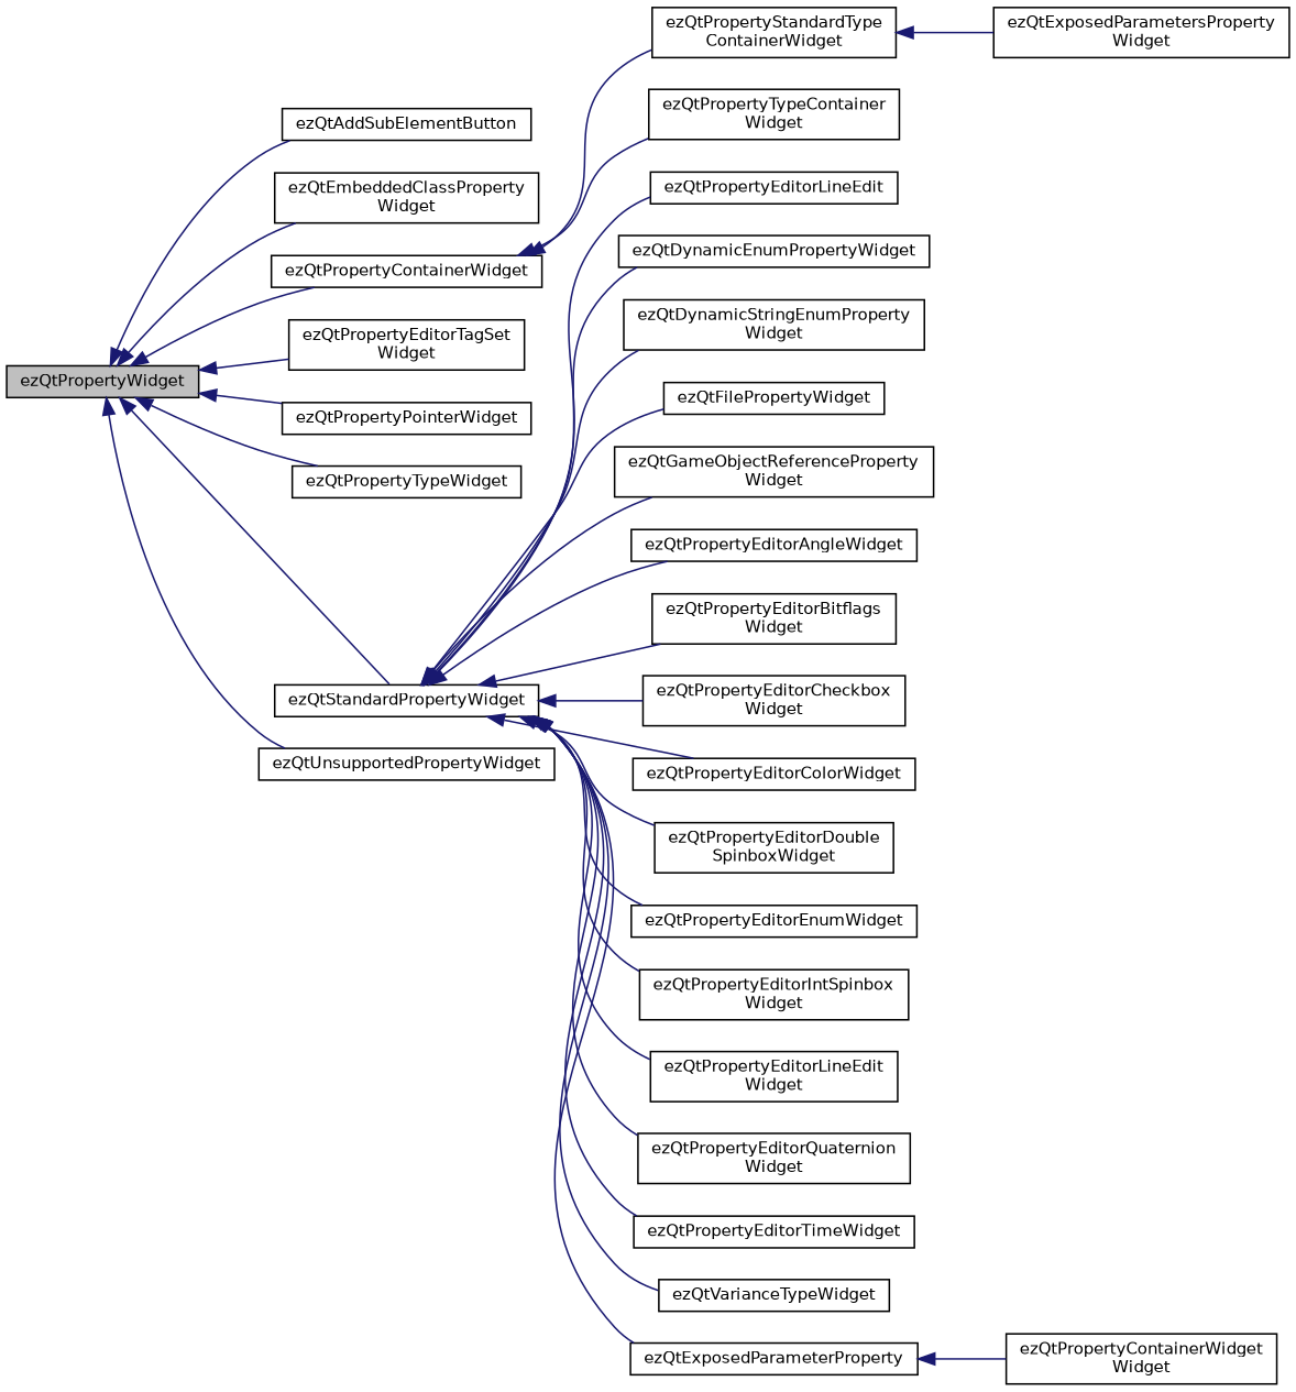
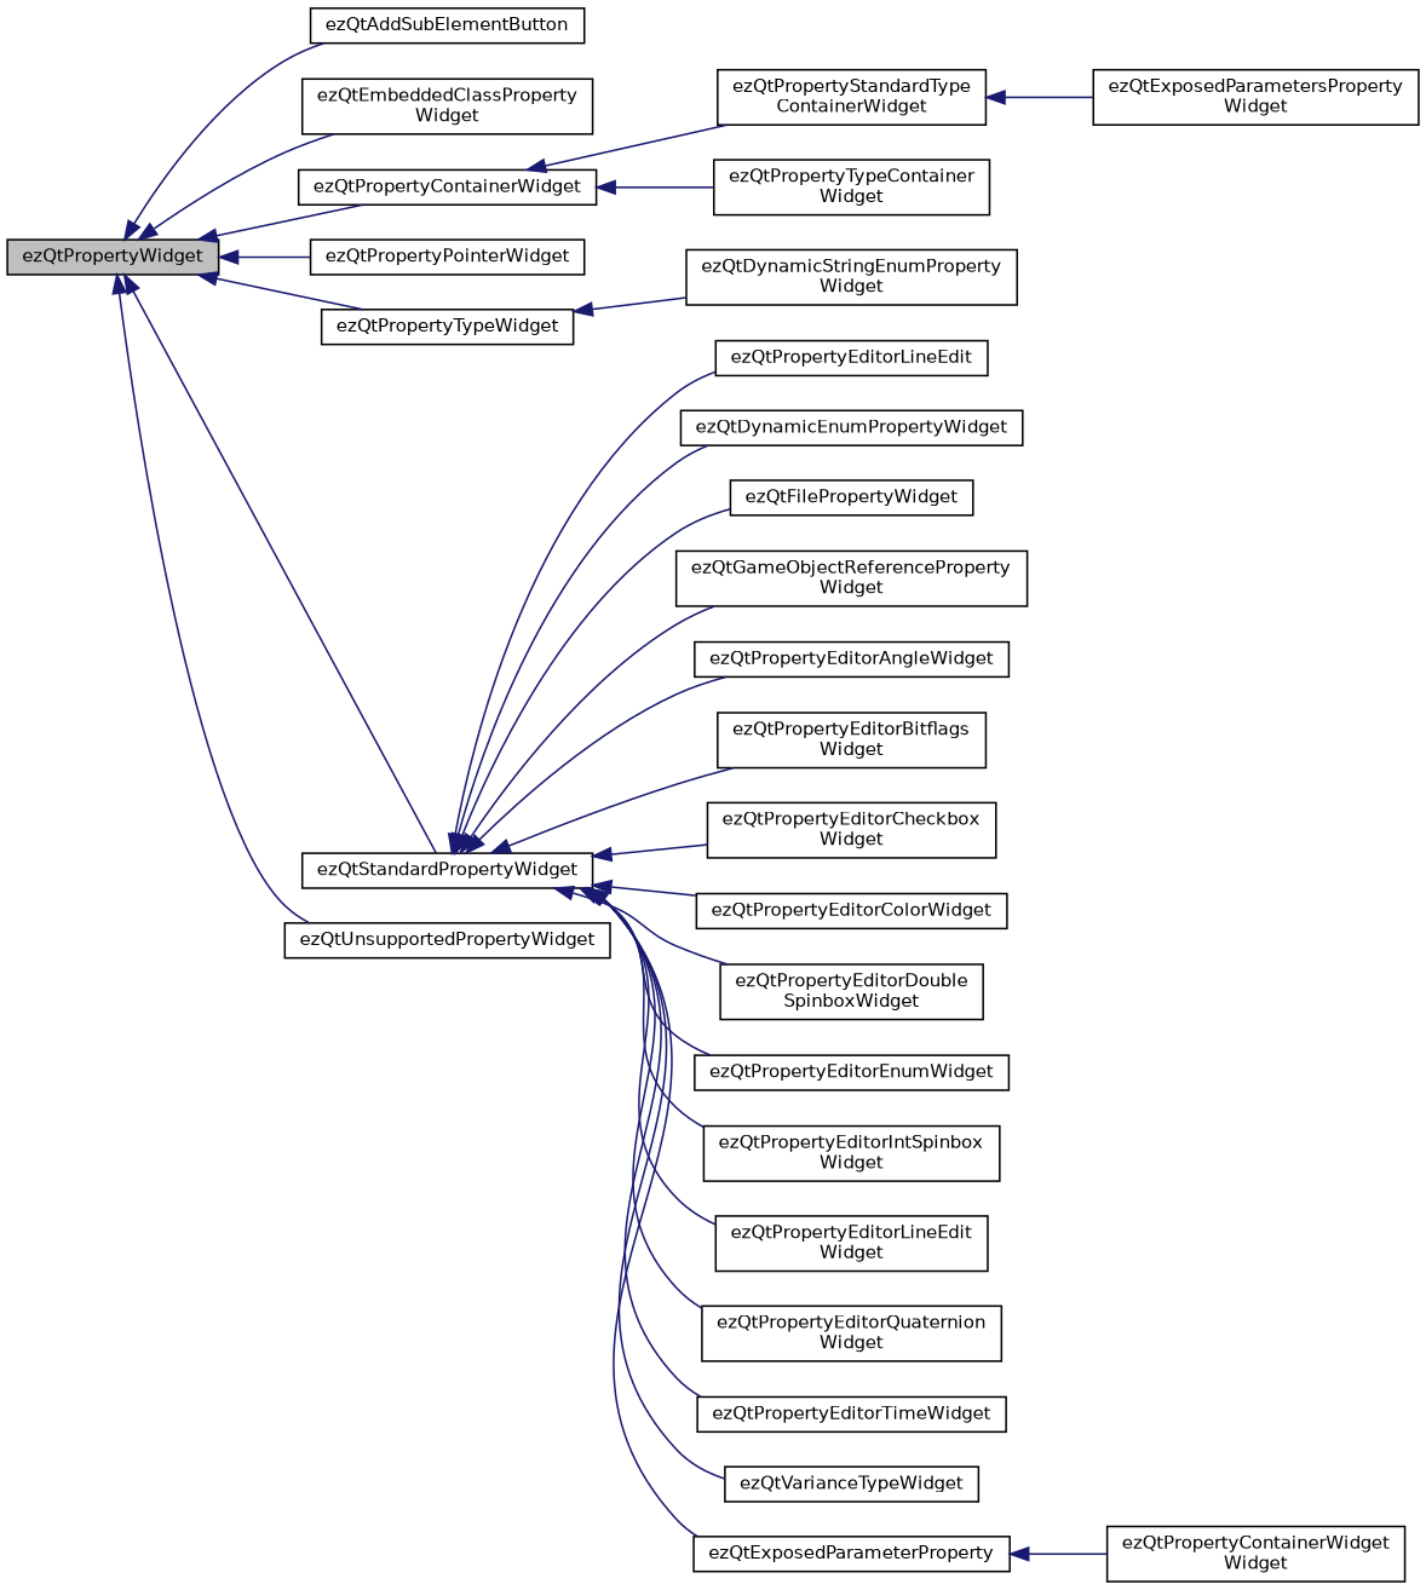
  digraph {
    rankdir=LR
    node [color=black fillcolor=white fontname=Helvetica fontsize=10 shape=record style=filled]
    edge [color=midnightblue dir=back fontname=Helvetica fontsize=10 labelfontname=Helvetica labelfontsize=10 style=solid]
    n1 [fillcolor=grey75 fontcolor=black height=0.2 label=ezQtPropertyWidget width=0.4]
    n2 [height=0.2 label=ezQtAddSubElementButton width=0.4]
    n3 [height=0.2 label="ezQtEmbeddedClassProperty\lWidget" width=0.4]
    n4 [height=0.2 label=ezQtPropertyContainerWidget width=0.4]
-   n5 [height=0.2 label="ezQtPropertyEditorTagSet\lWidget" width=0.4]
    n6 [height=0.2 label=ezQtPropertyPointerWidget width=0.4]
    n7 [height=0.2 label=ezQtPropertyTypeWidget width=0.4]
    n8 [height=0.2 label=ezQtStandardPropertyWidget width=0.4]
    n9 [height=0.2 label=ezQtUnsupportedPropertyWidget width=0.4]
    n10 [height=0.2 label="ezQtPropertyStandardType\lContainerWidget" width=0.4]
    n11 [height=0.2 label="ezQtPropertyTypeContainer\lWidget" width=0.4]
    n12 [height=0.2 label=ezQtPropertyEditorLineEdit width=0.4]
    n13 [height=0.2 label=ezQtDynamicEnumPropertyWidget width=0.4]
    n14 [height=0.2 label="ezQtDynamicStringEnumProperty\lWidget" width=0.4]
    n15 [height=0.2 label=ezQtFilePropertyWidget width=0.4]
    n16 [height=0.2 label="ezQtGameObjectReferenceProperty\lWidget" width=0.4]
    n17 [height=0.2 label=ezQtPropertyEditorAngleWidget width=0.4]
    n18 [height=0.2 label="ezQtPropertyEditorBitflags\lWidget" width=0.4]
    n19 [height=0.2 label="ezQtPropertyEditorCheckbox\lWidget" width=0.4]
    n20 [height=0.2 label=ezQtPropertyEditorColorWidget width=0.4]
    n21 [height=0.2 label="ezQtPropertyEditorDouble\lSpinboxWidget" width=0.4]
    n22 [height=0.2 label=ezQtPropertyEditorEnumWidget width=0.4]
    n23 [height=0.2 label="ezQtPropertyEditorIntSpinbox\lWidget" width=0.4]
    n24 [height=0.2 label="ezQtPropertyEditorLineEdit\lWidget" width=0.4]
    n25 [height=0.2 label="ezQtPropertyEditorQuaternion\lWidget" width=0.4]
    n26 [height=0.2 label=ezQtPropertyEditorTimeWidget width=0.4]
    n27 [height=0.2 label=ezQtVarianceTypeWidget width=0.4]
    n28 [height=0.2 label=ezQtExposedParameterProperty width=0.4]
    n29 [height=0.2 label="ezQtExposedParametersProperty\lWidget" width=0.4]
    n30 [height=0.2 label="ezQtPropertyContainerWidget\lWidget" width=0.4]
    n1 -> n2
    n1 -> n3
    n1 -> n4
-   n1 -> n5
    n1 -> n6
    n1 -> n7
    n1 -> n8
    n1 -> n9
    n4 -> n10
    n4 -> n11
    n8 -> n12
    n8 -> n13
-   n8 -> n14
+   n7 -> n14
    n8 -> n15
    n8 -> n16
    n8 -> n17
    n8 -> n18
    n8 -> n19
    n8 -> n20
    n8 -> n21
    n8 -> n22
    n8 -> n23
    n8 -> n24
    n8 -> n25
    n8 -> n26
    n8 -> n27
    n8 -> n28
    n10 -> n29
    n28 -> n30
  }
